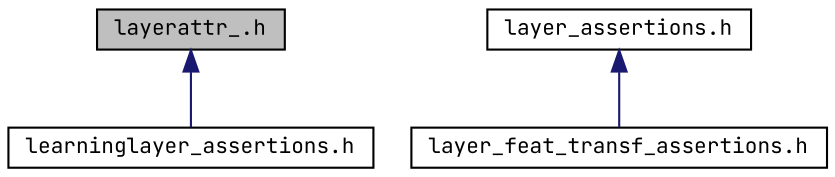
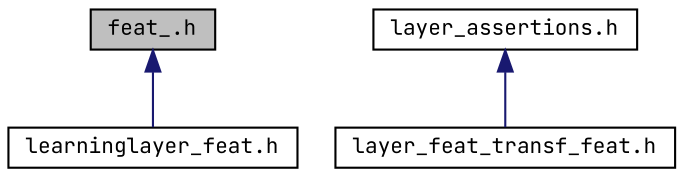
  digraph {
    fontname="JetBrains Mono"
    node [color=black fillcolor=white fontname="JetBrains Mono" fontsize=10 shape=record style=filled]
    edge [color=midnightblue dir=back fontname="JetBrains Mono" fontsize=10 labelfontname=Helvetica labelfontsize=10 style=solid]
-   n1 [fillcolor=grey75 fontcolor=black height=0.2 label="layerattr_.h" width=0.4]
-   n2 [height=0.2 label="learninglayer_assertions.h" width=0.4]
+   n1 [fillcolor=grey75 fontcolor=black height=0.2 label="feat_.h" width=0.4]
+   n2 [height=0.2 label="learninglayer_feat.h" width=0.4]
    n3 [height=0.2 label="layer_assertions.h" width=0.4]
-   n4 [height=0.2 label="layer_feat_transf_assertions.h" width=0.4]
+   n4 [height=0.2 label="layer_feat_transf_feat.h" width=0.4]
    n1 -> n2
    n3 -> n4
  }
